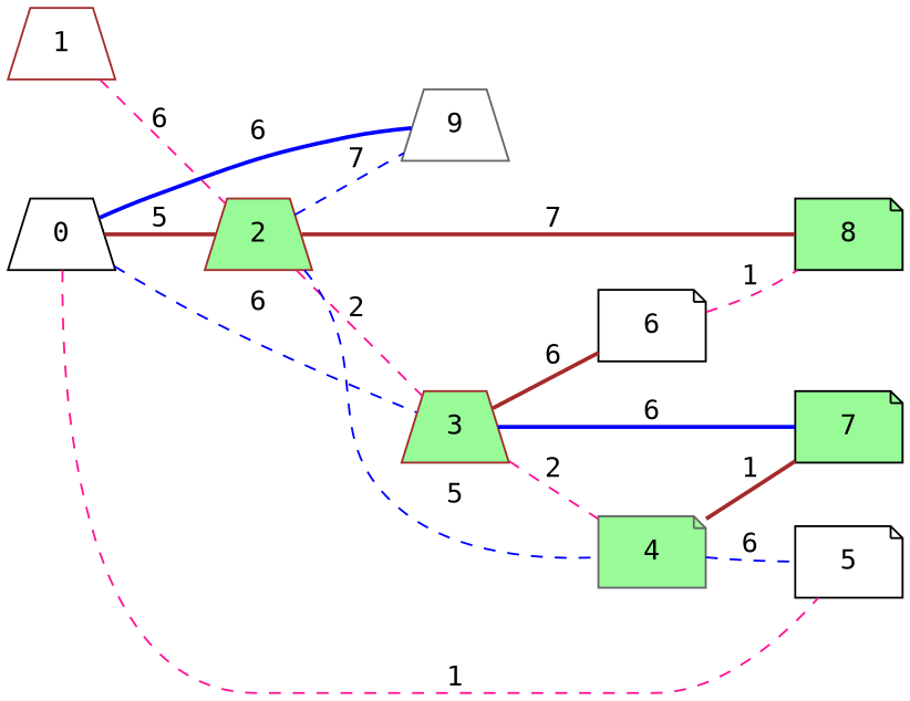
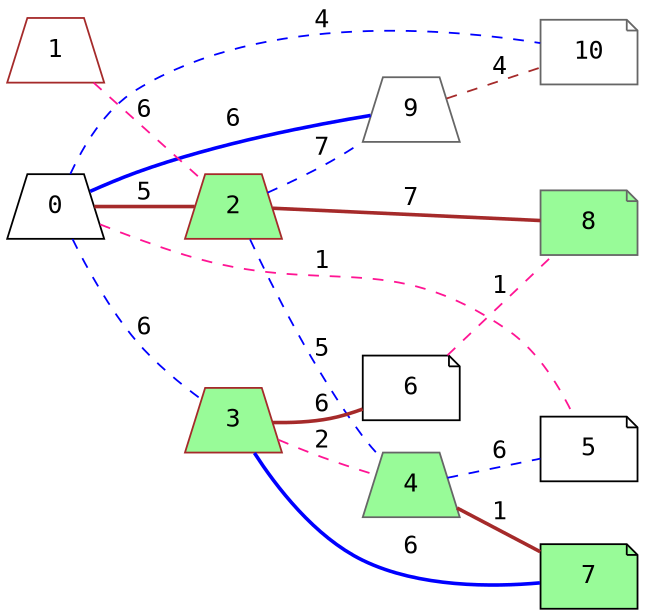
  graph {
    fontname="DejaVu Sans Mono"
    rankdir=LR
    node [color=black fillcolor=white fontname="DejaVu Sans Mono" habit=7 shape=note style=filled x=6 y=8]
    edge [color=blue fontname="DejaVu Sans Mono" style=dashed weight=6]
    0 [shape=trapezium x=7]
    2 [color=brown fillcolor=palegreen habit=1 shape=trapezium y=5]
    3 [color=brown fillcolor=palegreen habit=8 shape=trapezium x=4 y=6]
    5 [habit=10 y=10]
    9 [color=gray40 habit=6 shape=trapezium x=9 y=6]
-   4 [color=gray40 fillcolor=palegreen habit=9 x=3]
-   8 [fillcolor=palegreen x=5 y=1]
+   10 [base=2 color=gray40 habit=10 x=10 y=9]
+   4 [color=gray40 fillcolor=palegreen habit=9 shape=trapezium x=3]
+   8 [color=gray40 fillcolor=palegreen x=5 y=1]
    6 [base=1 x=3 y=2]
    7 [fillcolor=palegreen x=1]
    1 [color=brown habit=9 shape=trapezium y=2]
    0 -- 2 [color=brown label=5 style=bold weight=5]
    0 -- 3 [label=6]
    0 -- 5 [color=deeppink label=1 weight=1]
    0 -- 9 [label=6 style=bold]
-   2 -- 3 [color=deeppink label=2 weight=2]
+   0 -- 10 [label=4 weight=4]
    2 -- 9 [label=7]
    2 -- 4 [label=5 weight=5]
    2 -- 8 [color=brown label=7 style=bold weight=7]
    3 -- 4 [color=deeppink label=2 weight=2]
    3 -- 6 [color=brown label=6 style=bold]
    3 -- 7 [label=6 style=bold]
+   9 -- 10 [color=brown label=4 weight=4]
    4 -- 5 [label=6]
    4 -- 7 [color=brown label=1 style=bold weight=2]
    6 -- 8 [color=deeppink label=1 weight=1]
    1 -- 2 [color=deeppink label=6]
  }
